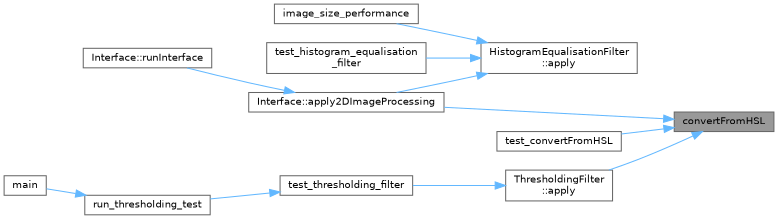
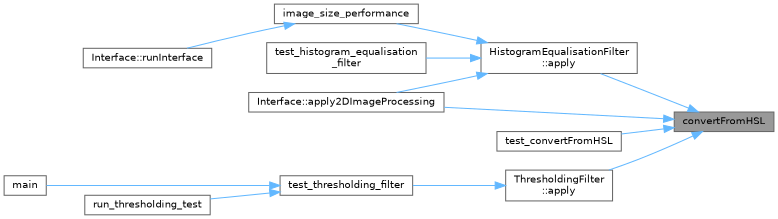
  digraph {
    fontname="DejaVu Sans"
    rankdir=RL
    node [color=grey40 fillcolor=white fontname="DejaVu Sans" fontsize=10 shape=box style=filled]
    edge [color=steelblue1 dir=back fontname="DejaVu Sans" fontsize=10 labelfontname=Helvetica labelfontsize=10 style=solid]
    n1 [color=gray40 fillcolor=grey60 fontcolor=black height=0.2 label=convertFromHSL width=0.4]
    n2 [height=0.2 label="HistogramEqualisationFilter\l::apply" width=0.4]
    n3 [height=0.2 label="ThresholdingFilter\l::apply" width=0.4]
    n4 [height=0.2 label=test_convertFromHSL width=0.4]
    n5 [height=0.2 label="Interface::apply2DImageProcessing" width=0.4]
    n6 [height=0.2 label=image_size_performance width=0.4]
    n7 [height=0.2 label="test_histogram_equalisation\l_filter" width=0.4]
    n8 [height=0.2 label=test_thresholding_filter width=0.4]
    n9 [height=0.2 label="Interface::runInterface" width=0.4]
    n10 [height=0.2 label=main width=0.4]
    n11 [height=0.2 label=run_thresholding_test width=0.4]
+   n1 -> n2
    n1 -> n3
    n1 -> n4
    n1 -> n5
    n2 -> n5
    n2 -> n6
    n2 -> n7
    n3 -> n8
-   n5 -> n9
+   n6 -> n9
    n8 -> n11
-   n11 -> n10
+   n8 -> n10
  }
